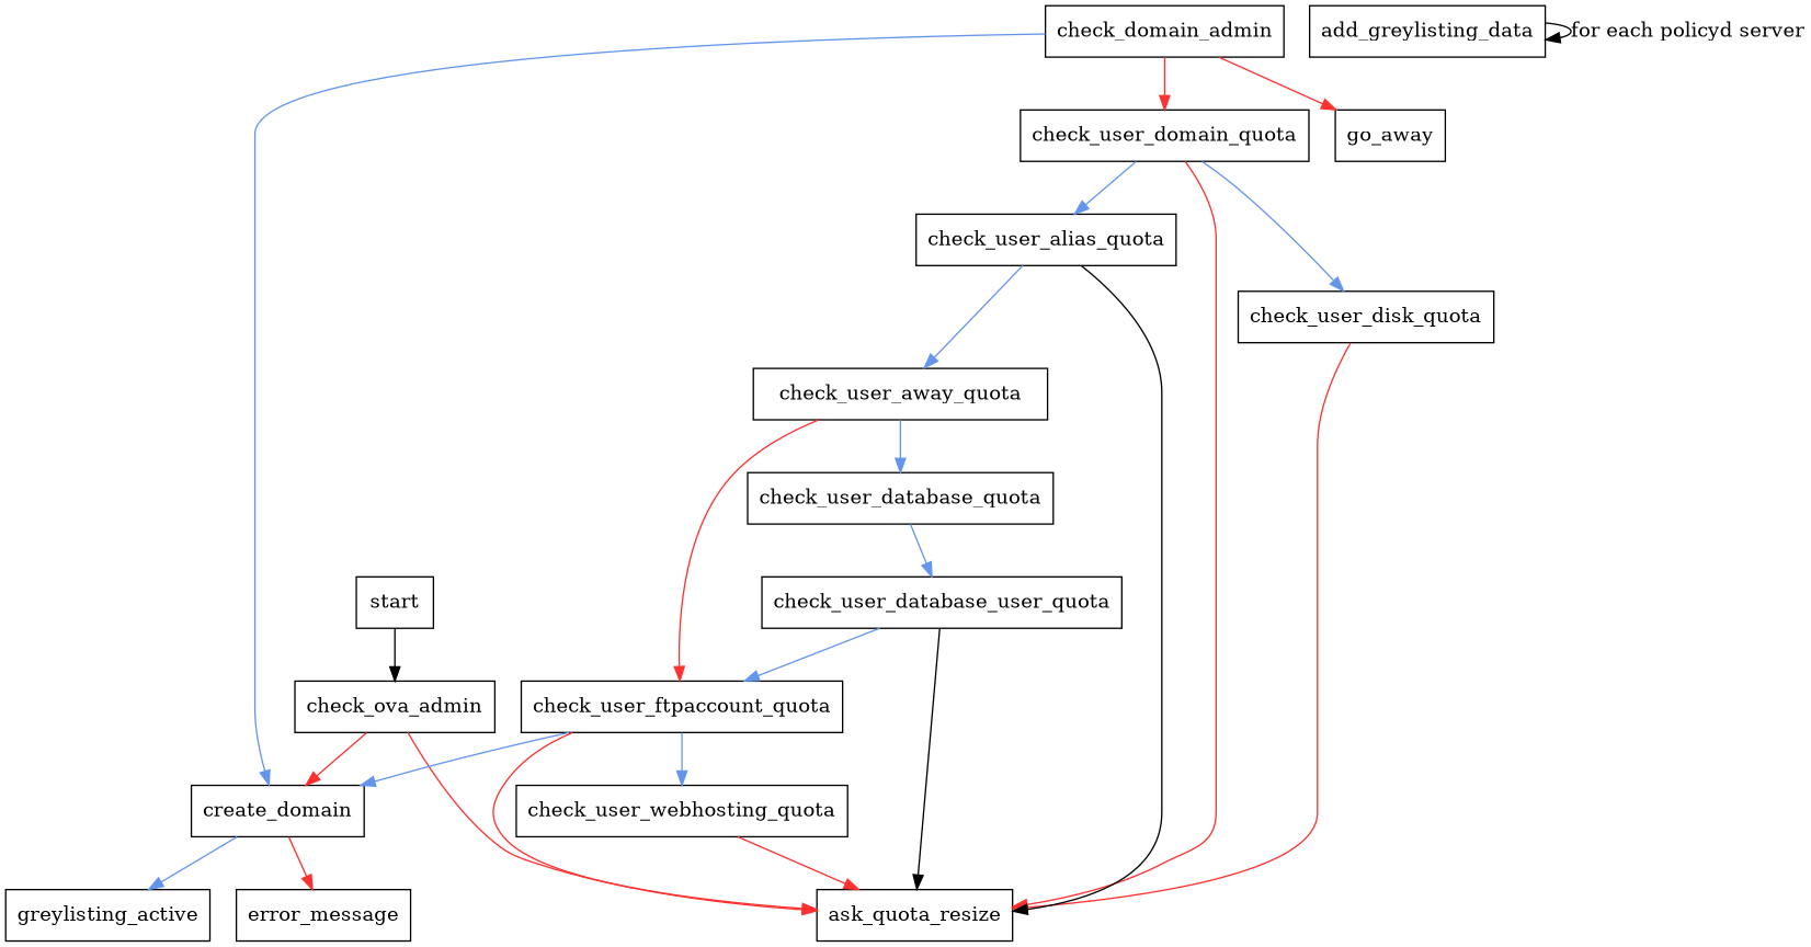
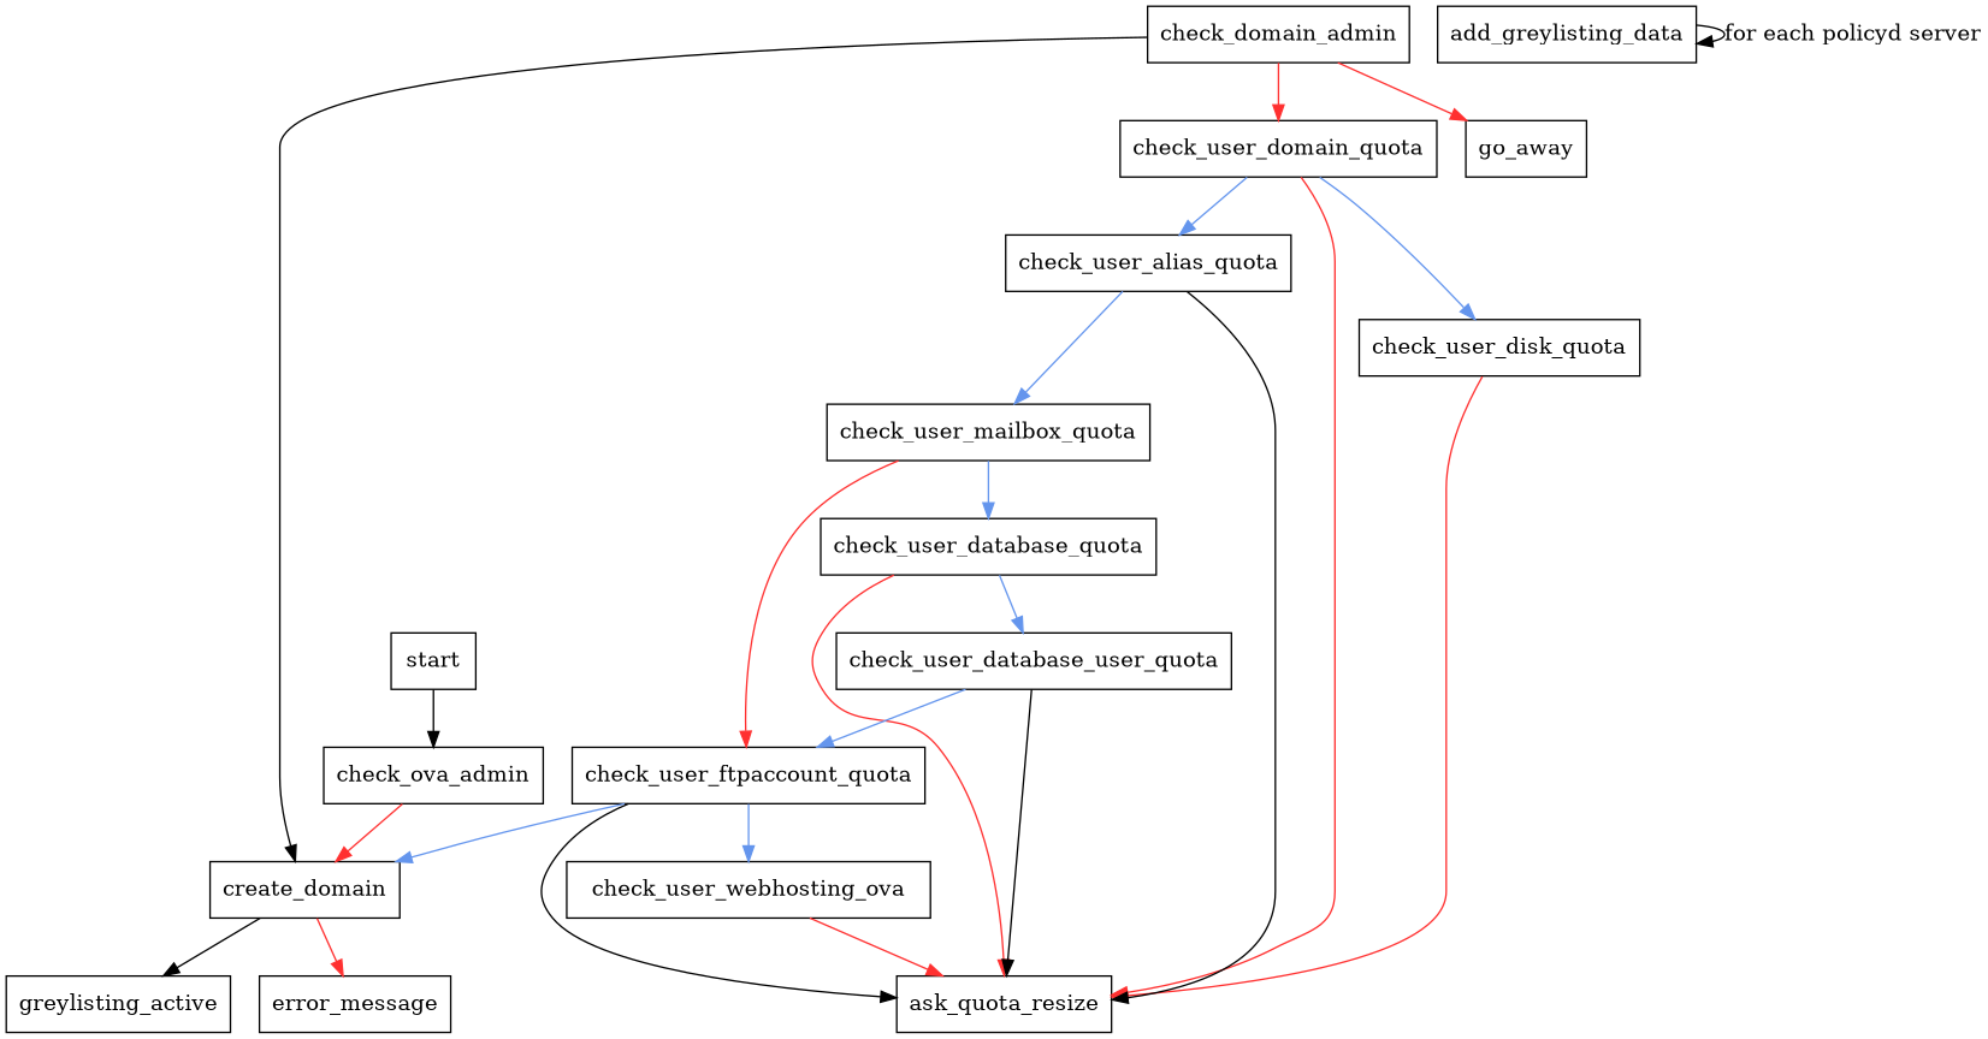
  digraph {
    rankdir=TB
    node [shape=rect]
    edge [color=firebrick1]
    start
    check_ova_admin
    create_domain
    check_domain_admin
    check_user_domain_quota
    go_away
    greylisting_active
    error_message
    ask_quota_resize
    check_user_disk_quota
    check_user_alias_quota
-   check_user_mailbox_quota [label=check_user_away_quota]
+   check_user_mailbox_quota
    check_user_database_quota
    check_user_ftpaccount_quota
    check_user_database_user_quota
-   check_user_webhosting_quota
+   check_user_webhosting_quota [label=check_user_webhosting_ova]
    add_greylisting_data
    start -> check_ova_admin [color=""]
    check_ova_admin -> create_domain
-   create_domain -> greylisting_active [color=cornflowerblue]
+   create_domain -> greylisting_active [color=black]
    create_domain -> error_message
-   check_domain_admin -> create_domain [color=cornflowerblue]
+   check_domain_admin -> create_domain [color=black]
    check_domain_admin -> check_user_domain_quota
    check_domain_admin -> go_away
    check_user_domain_quota -> ask_quota_resize
    check_user_domain_quota -> check_user_disk_quota [color=cornflowerblue]
    check_user_domain_quota -> check_user_alias_quota [color=cornflowerblue]
    check_user_disk_quota -> ask_quota_resize
    check_user_alias_quota -> ask_quota_resize [color=black]
    check_user_alias_quota -> check_user_mailbox_quota [color=cornflowerblue]
    check_user_mailbox_quota -> check_user_database_quota [color=cornflowerblue]
    check_user_mailbox_quota -> check_user_ftpaccount_quota
-   check_ova_admin -> ask_quota_resize
+   check_user_database_quota -> ask_quota_resize
    check_user_database_quota -> check_user_database_user_quota [color=cornflowerblue]
    check_user_ftpaccount_quota -> create_domain [color=cornflowerblue]
-   check_user_ftpaccount_quota -> ask_quota_resize
+   check_user_ftpaccount_quota -> ask_quota_resize [color=black]
    check_user_ftpaccount_quota -> check_user_webhosting_quota [color=cornflowerblue]
    check_user_database_user_quota -> ask_quota_resize [color=black]
    check_user_database_user_quota -> check_user_ftpaccount_quota [color=cornflowerblue]
    check_user_webhosting_quota -> ask_quota_resize
    add_greylisting_data -> add_greylisting_data [label="for each policyd server" color=""]
  }
